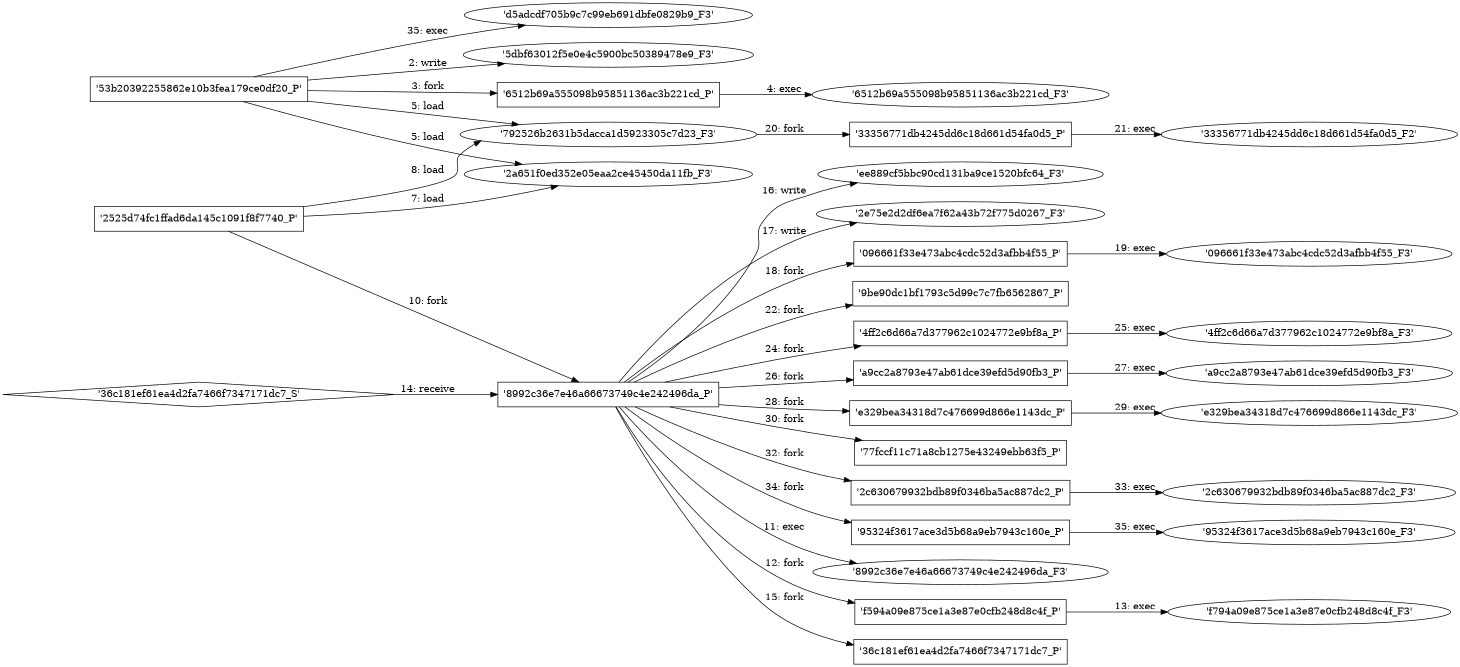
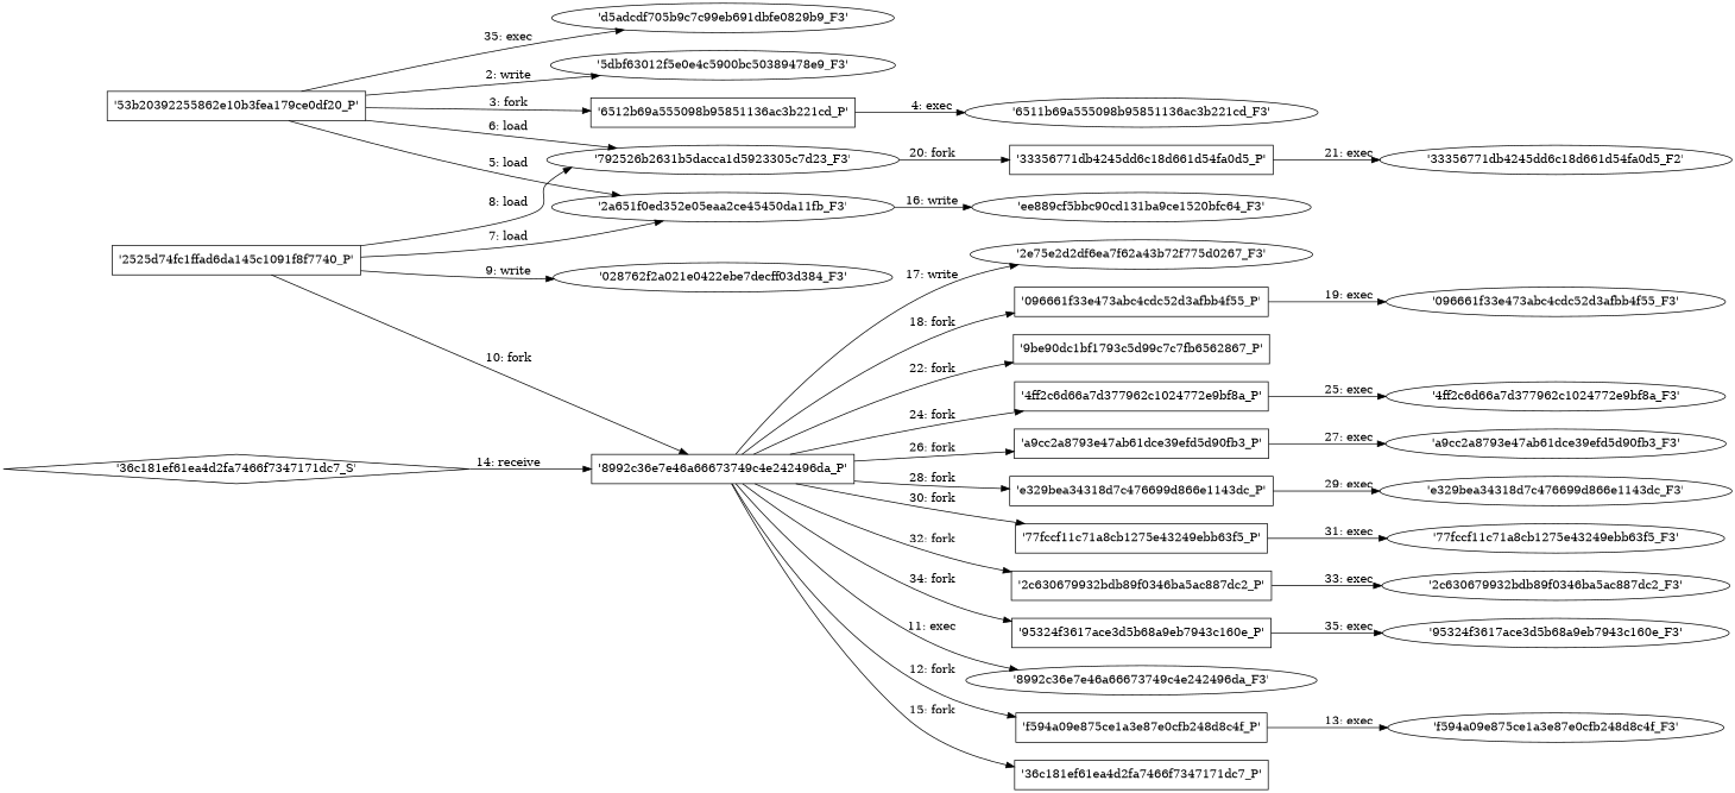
  digraph {
    engine=neato
    fixedsize=false
    fontsize=10
    nodesep=0.3
    rankdir=LR
    ranksep=0
    splines=true
    node [node_type=Process shape=ellipse]
    "'d5adcdf705b9c7c99eb691dbfe0829b9_F3'" [node_type=file]
    "'53b20392255862e10b3fea179ce0df20_P'" [shape=box]
    "'5dbf63012f5e0e4c5900bc50389478e9_F3'" [node_type=file]
    "'6512b69a555098b95851136ac3b221cd_P'" [shape=box]
    "'2a651f0ed352e05eaa2ce45450da11fb_F3'" [node_type=file]
    "'792526b2631b5dacca1d5923305c7d23_F3'" [node_type=file]
-   "'6512b69a555098b95851136ac3b221cd_F3'" [node_type=File]
+   "'6512b69a555098b95851136ac3b221cd_F3'" [node_type=File label="'6511b69a555098b95851136ac3b221cd_F3'"]
    "'33356771db4245dd6c18d661d54fa0d5_P'" [shape=box]
    "'2525d74fc1ffad6da145c1091f8f7740_P'" [shape=box]
+   "'028762f2a021e0422ebe7decff03d384_F3'" [node_type=file]
    "'8992c36e7e46a66673749c4e242496da_P'" [shape=box]
    "'8992c36e7e46a66673749c4e242496da_F3'" [node_type=File]
    "'f594a09e875ce1a3e87e0cfb248d8c4f_P'" [shape=box]
    "'36c181ef61ea4d2fa7466f7347171dc7_P'" [shape=box]
    "'ee889cf5bbc90cd131ba9ce1520bfc64_F3'" [node_type=file]
    "'2e75e2d2df6ea7f62a43b72f775d0267_F3'" [node_type=file]
    "'096661f33e473abc4cdc52d3afbb4f55_P'" [shape=box]
    "'9be90dc1bf1793c5d99c7c7fb6562867_P'" [shape=box]
    "'4ff2c6d66a7d377962c1024772e9bf8a_P'" [shape=box]
    "'a9cc2a8793e47ab61dce39efd5d90fb3_P'" [shape=box]
    "'e329bea34318d7c476699d866e1143dc_P'" [shape=box]
    "'77fccf11c71a8cb1275e43249ebb63f5_P'" [shape=box]
    "'2c630679932bdb89f0346ba5ac887dc2_P'" [shape=box]
    "'95324f3617ace3d5b68a9eb7943c160e_P'" [shape=box]
-   "'f594a09e875ce1a3e87e0cfb248d8c4f_F3'" [node_type=File label="'f794a09e875ce1a3e87e0cfb248d8c4f_F3'"]
+   "'f594a09e875ce1a3e87e0cfb248d8c4f_F3'" [node_type=File]
    "'096661f33e473abc4cdc52d3afbb4f55_F3'" [node_type=File]
    "'33356771db4245dd6c18d661d54fa0d5_F2'" [node_type=File]
    "'4ff2c6d66a7d377962c1024772e9bf8a_F3'" [node_type=File]
    "'a9cc2a8793e47ab61dce39efd5d90fb3_F3'" [node_type=File]
    "'e329bea34318d7c476699d866e1143dc_F3'" [node_type=File]
+   "'77fccf11c71a8cb1275e43249ebb63f5_F3'" [node_type=File]
    "'2c630679932bdb89f0346ba5ac887dc2_F3'" [node_type=File]
    "'95324f3617ace3d5b68a9eb7943c160e_F3'" [node_type=File]
    "'36c181ef61ea4d2fa7466f7347171dc7_S'" [node_type=Socket shape=diamond]
    "'53b20392255862e10b3fea179ce0df20_P'" -> "'d5adcdf705b9c7c99eb691dbfe0829b9_F3'" [label="35: exec"]
    "'53b20392255862e10b3fea179ce0df20_P'" -> "'5dbf63012f5e0e4c5900bc50389478e9_F3'" [label="2: write"]
    "'53b20392255862e10b3fea179ce0df20_P'" -> "'6512b69a555098b95851136ac3b221cd_P'" [label="3: fork"]
    "'53b20392255862e10b3fea179ce0df20_P'" -> "'2a651f0ed352e05eaa2ce45450da11fb_F3'" [label="5: load"]
-   "'53b20392255862e10b3fea179ce0df20_P'" -> "'792526b2631b5dacca1d5923305c7d23_F3'" [label="5: load"]
+   "'53b20392255862e10b3fea179ce0df20_P'" -> "'792526b2631b5dacca1d5923305c7d23_F3'" [label="6: load"]
    "'6512b69a555098b95851136ac3b221cd_P'" -> "'6512b69a555098b95851136ac3b221cd_F3'" [label="4: exec"]
    "'792526b2631b5dacca1d5923305c7d23_F3'" -> "'33356771db4245dd6c18d661d54fa0d5_P'" [label="20: fork"]
    "'33356771db4245dd6c18d661d54fa0d5_P'" -> "'33356771db4245dd6c18d661d54fa0d5_F2'" [label="21: exec"]
    "'2525d74fc1ffad6da145c1091f8f7740_P'" -> "'2a651f0ed352e05eaa2ce45450da11fb_F3'" [label="7: load"]
    "'2525d74fc1ffad6da145c1091f8f7740_P'" -> "'792526b2631b5dacca1d5923305c7d23_F3'" [label="8: load"]
+   "'2525d74fc1ffad6da145c1091f8f7740_P'" -> "'028762f2a021e0422ebe7decff03d384_F3'" [label="9: write"]
    "'2525d74fc1ffad6da145c1091f8f7740_P'" -> "'8992c36e7e46a66673749c4e242496da_P'" [label="10: fork"]
    "'8992c36e7e46a66673749c4e242496da_P'" -> "'8992c36e7e46a66673749c4e242496da_F3'" [label="11: exec"]
    "'8992c36e7e46a66673749c4e242496da_P'" -> "'f594a09e875ce1a3e87e0cfb248d8c4f_P'" [label="12: fork"]
    "'8992c36e7e46a66673749c4e242496da_P'" -> "'36c181ef61ea4d2fa7466f7347171dc7_P'" [label="15: fork"]
-   "'8992c36e7e46a66673749c4e242496da_P'" -> "'ee889cf5bbc90cd131ba9ce1520bfc64_F3'" [label="16: write"]
+   "'2a651f0ed352e05eaa2ce45450da11fb_F3'" -> "'ee889cf5bbc90cd131ba9ce1520bfc64_F3'" [label="16: write"]
    "'8992c36e7e46a66673749c4e242496da_P'" -> "'2e75e2d2df6ea7f62a43b72f775d0267_F3'" [label="17: write"]
    "'8992c36e7e46a66673749c4e242496da_P'" -> "'096661f33e473abc4cdc52d3afbb4f55_P'" [label="18: fork"]
    "'8992c36e7e46a66673749c4e242496da_P'" -> "'9be90dc1bf1793c5d99c7c7fb6562867_P'" [label="22: fork"]
    "'8992c36e7e46a66673749c4e242496da_P'" -> "'4ff2c6d66a7d377962c1024772e9bf8a_P'" [label="24: fork"]
    "'8992c36e7e46a66673749c4e242496da_P'" -> "'a9cc2a8793e47ab61dce39efd5d90fb3_P'" [label="26: fork"]
    "'8992c36e7e46a66673749c4e242496da_P'" -> "'e329bea34318d7c476699d866e1143dc_P'" [label="28: fork"]
    "'8992c36e7e46a66673749c4e242496da_P'" -> "'77fccf11c71a8cb1275e43249ebb63f5_P'" [label="30: fork"]
    "'8992c36e7e46a66673749c4e242496da_P'" -> "'2c630679932bdb89f0346ba5ac887dc2_P'" [label="32: fork"]
    "'8992c36e7e46a66673749c4e242496da_P'" -> "'95324f3617ace3d5b68a9eb7943c160e_P'" [label="34: fork"]
    "'f594a09e875ce1a3e87e0cfb248d8c4f_P'" -> "'f594a09e875ce1a3e87e0cfb248d8c4f_F3'" [label="13: exec"]
    "'096661f33e473abc4cdc52d3afbb4f55_P'" -> "'096661f33e473abc4cdc52d3afbb4f55_F3'" [label="19: exec"]
    "'4ff2c6d66a7d377962c1024772e9bf8a_P'" -> "'4ff2c6d66a7d377962c1024772e9bf8a_F3'" [label="25: exec"]
    "'a9cc2a8793e47ab61dce39efd5d90fb3_P'" -> "'a9cc2a8793e47ab61dce39efd5d90fb3_F3'" [label="27: exec"]
    "'e329bea34318d7c476699d866e1143dc_P'" -> "'e329bea34318d7c476699d866e1143dc_F3'" [label="29: exec"]
+   "'77fccf11c71a8cb1275e43249ebb63f5_P'" -> "'77fccf11c71a8cb1275e43249ebb63f5_F3'" [label="31: exec"]
    "'2c630679932bdb89f0346ba5ac887dc2_P'" -> "'2c630679932bdb89f0346ba5ac887dc2_F3'" [label="33: exec"]
    "'95324f3617ace3d5b68a9eb7943c160e_P'" -> "'95324f3617ace3d5b68a9eb7943c160e_F3'" [label="35: exec"]
    "'36c181ef61ea4d2fa7466f7347171dc7_S'" -> "'8992c36e7e46a66673749c4e242496da_P'" [label="14: receive"]
  }
